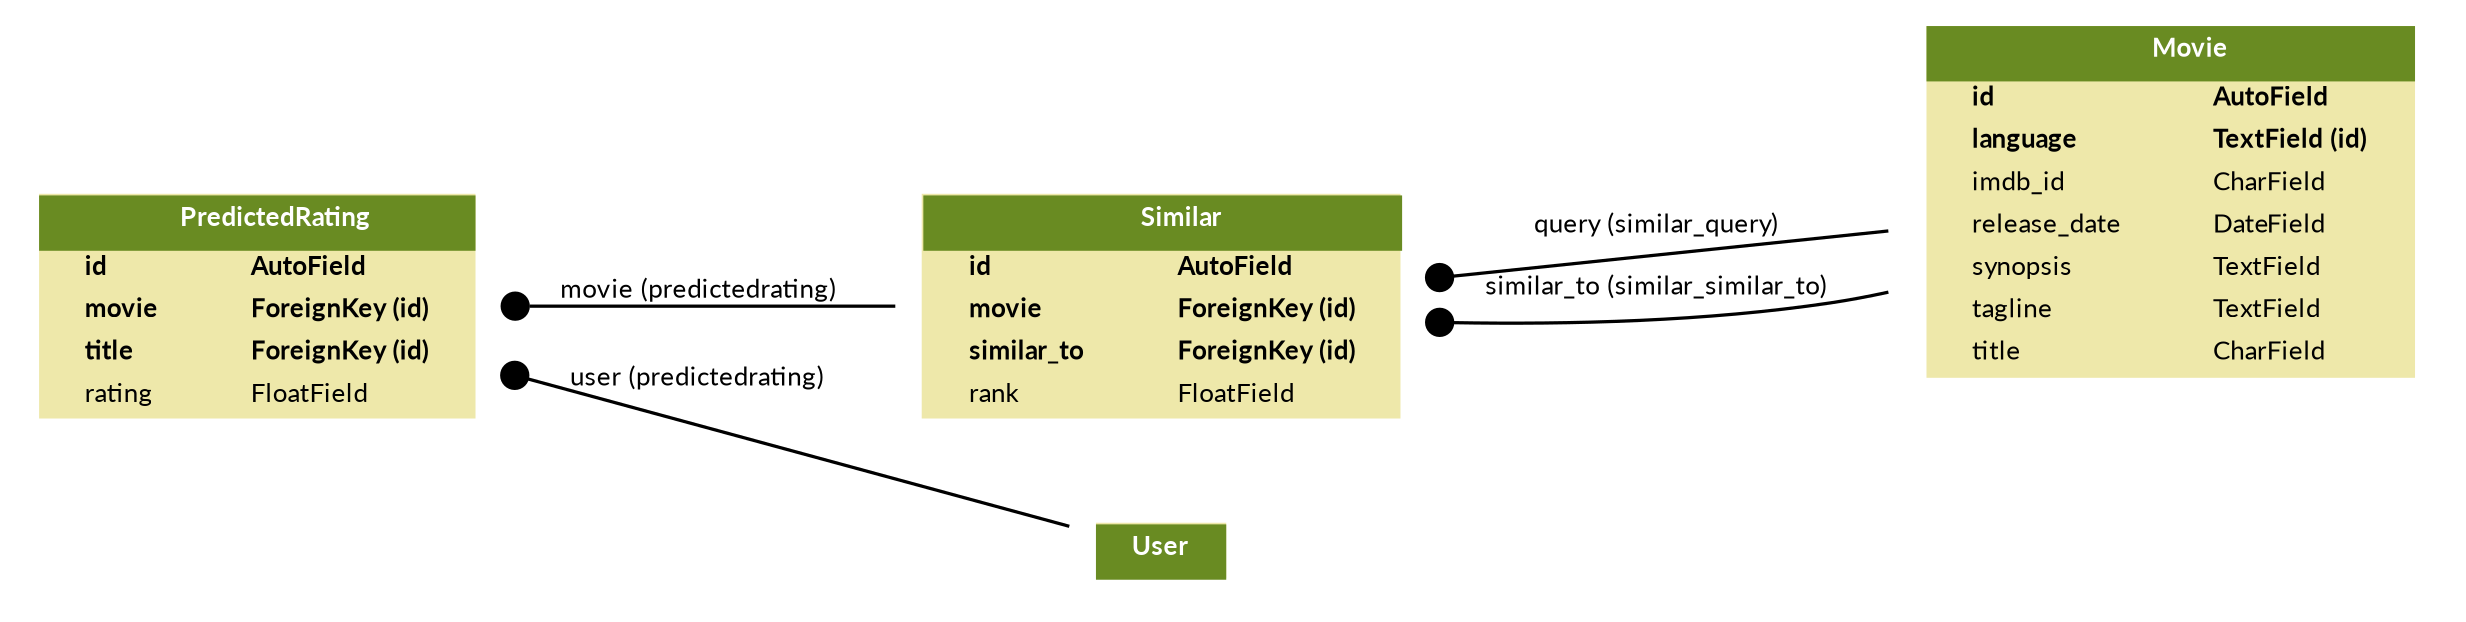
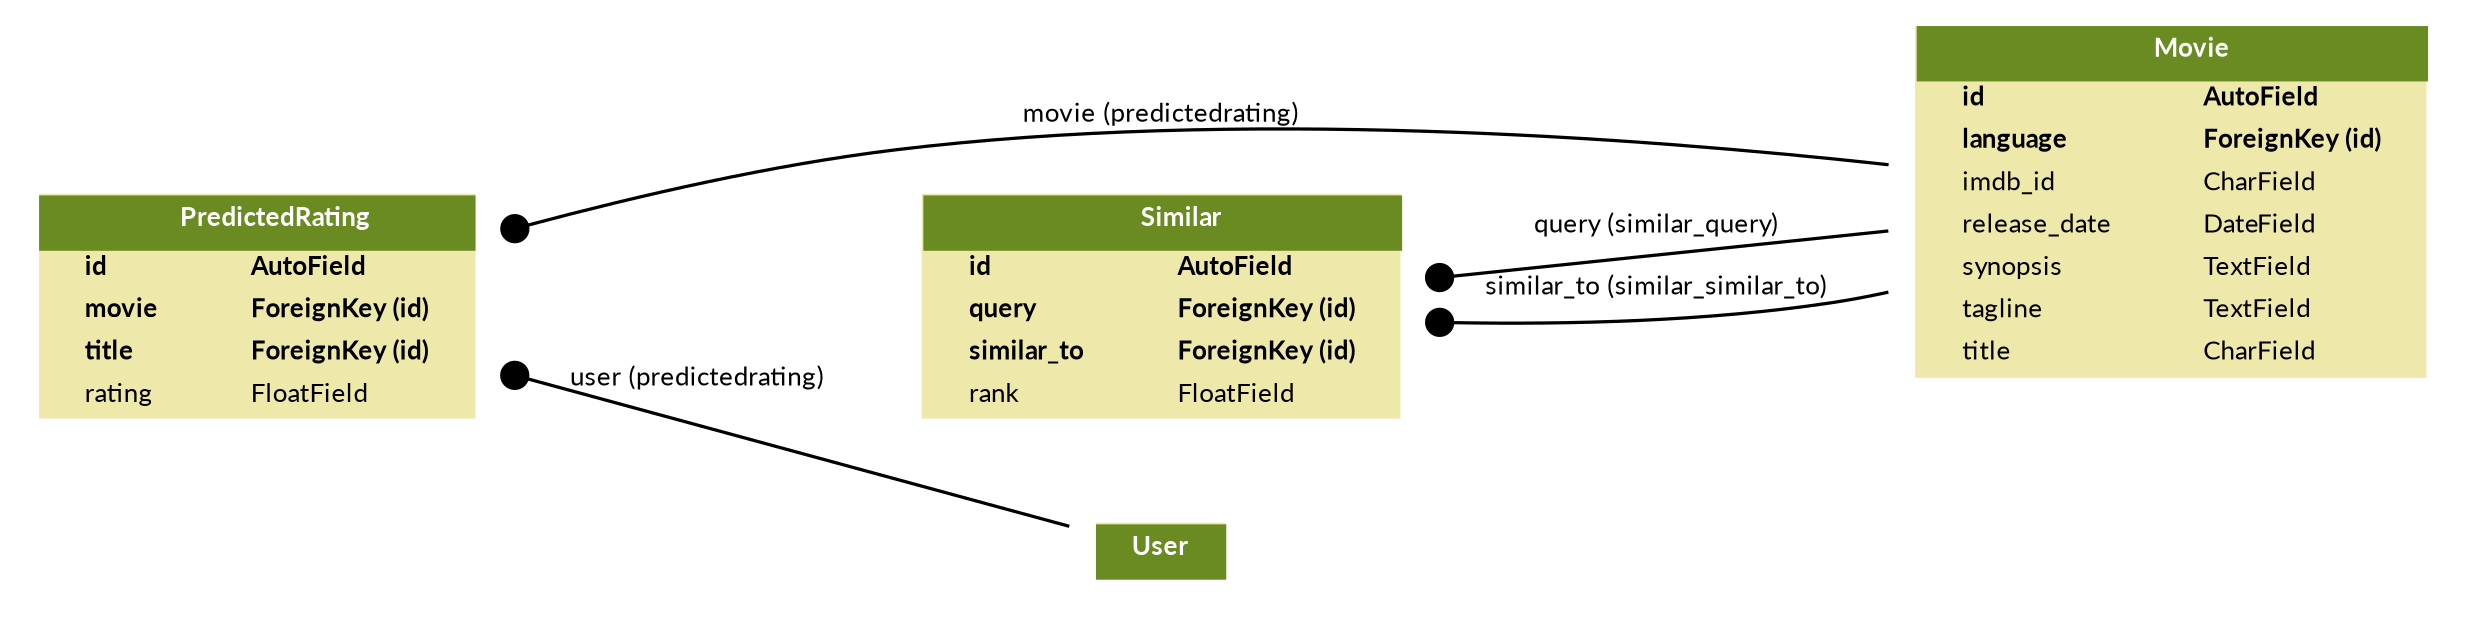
  digraph {
    fontname=Lato
    fontsize=8
    rankdir=LR
    splines=true
    node [fontname=Lato fontsize=8 shape=plaintext]
    edge [arrowhead=none arrowtail=dot dir=both fontname=Lato fontsize=8]
-   n1 [label=<     <TABLE BGCOLOR="palegoldenrod" BORDER="0" CELLBORDER="0" CELLSPACING="0">     <TR><TD COLSPAN="2" CELLPADDING="4" ALIGN="CENTER" BGCOLOR="olivedrab4">     <FONT FACE="Lato Bold" COLOR="white">     Movie     </FONT></TD></TR>        <TR><TD ALIGN="LEFT" BORDER="0">     <FONT FACE="Lato Bold">id</FONT>     </TD><TD ALIGN="LEFT">     <FONT FACE="Lato Bold">AutoField</FONT>     </TD></TR>        <TR><TD ALIGN="LEFT" BORDER="0">     <FONT FACE="Lato Bold">language</FONT>     </TD><TD ALIGN="LEFT">     <FONT FACE="Lato Bold">TextField (id)</FONT>     </TD></TR>        <TR><TD ALIGN="LEFT" BORDER="0">     <FONT FACE="Lato ">imdb_id</FONT>     </TD><TD ALIGN="LEFT">     <FONT FACE="Lato ">CharField</FONT>     </TD></TR>        <TR><TD ALIGN="LEFT" BORDER="0">     <FONT FACE="Lato ">release_date</FONT>     </TD><TD ALIGN="LEFT">     <FONT FACE="Lato ">DateField</FONT>     </TD></TR>        <TR><TD ALIGN="LEFT" BORDER="0">     <FONT FACE="Lato ">synopsis</FONT>     </TD><TD ALIGN="LEFT">     <FONT FACE="Lato ">TextField</FONT>     </TD></TR>        <TR><TD ALIGN="LEFT" BORDER="0">     <FONT FACE="Lato ">tagline</FONT>     </TD><TD ALIGN="LEFT">     <FONT FACE="Lato ">TextField</FONT>     </TD></TR>        <TR><TD ALIGN="LEFT" BORDER="0">     <FONT FACE="Lato ">title</FONT>     </TD><TD ALIGN="LEFT">     <FONT FACE="Lato ">CharField</FONT>     </TD></TR>        </TABLE>     >]
-   n2 [label=<     <TABLE BGCOLOR="palegoldenrod" BORDER="0" CELLBORDER="0" CELLSPACING="0">     <TR><TD COLSPAN="2" CELLPADDING="4" ALIGN="CENTER" BGCOLOR="olivedrab4">     <FONT FACE="Lato Bold" COLOR="white">     Similar     </FONT></TD></TR>        <TR><TD ALIGN="LEFT" BORDER="0">     <FONT FACE="Lato Bold">id</FONT>     </TD><TD ALIGN="LEFT">     <FONT FACE="Lato Bold">AutoField</FONT>     </TD></TR>        <TR><TD ALIGN="LEFT" BORDER="0">     <FONT FACE="Lato Bold">movie</FONT>     </TD><TD ALIGN="LEFT">     <FONT FACE="Lato Bold">ForeignKey (id)</FONT>     </TD></TR>        <TR><TD ALIGN="LEFT" BORDER="0">     <FONT FACE="Lato Bold">similar_to</FONT>     </TD><TD ALIGN="LEFT">     <FONT FACE="Lato Bold">ForeignKey (id)</FONT>     </TD></TR>        <TR><TD ALIGN="LEFT" BORDER="0">     <FONT FACE="Lato ">rank</FONT>     </TD><TD ALIGN="LEFT">     <FONT FACE="Lato ">FloatField</FONT>     </TD></TR>        </TABLE>     >]
+   n1 [label=<     <TABLE BGCOLOR="palegoldenrod" BORDER="0" CELLBORDER="0" CELLSPACING="0">     <TR><TD COLSPAN="2" CELLPADDING="4" ALIGN="CENTER" BGCOLOR="olivedrab4">     <FONT FACE="Lato Bold" COLOR="white">     Movie     </FONT></TD></TR>        <TR><TD ALIGN="LEFT" BORDER="0">     <FONT FACE="Lato Bold">id</FONT>     </TD><TD ALIGN="LEFT">     <FONT FACE="Lato Bold">AutoField</FONT>     </TD></TR>        <TR><TD ALIGN="LEFT" BORDER="0">     <FONT FACE="Lato Bold">language</FONT>     </TD><TD ALIGN="LEFT">     <FONT FACE="Lato Bold">ForeignKey (id)</FONT>     </TD></TR>        <TR><TD ALIGN="LEFT" BORDER="0">     <FONT FACE="Lato ">imdb_id</FONT>     </TD><TD ALIGN="LEFT">     <FONT FACE="Lato ">CharField</FONT>     </TD></TR>        <TR><TD ALIGN="LEFT" BORDER="0">     <FONT FACE="Lato ">release_date</FONT>     </TD><TD ALIGN="LEFT">     <FONT FACE="Lato ">DateField</FONT>     </TD></TR>        <TR><TD ALIGN="LEFT" BORDER="0">     <FONT FACE="Lato ">synopsis</FONT>     </TD><TD ALIGN="LEFT">     <FONT FACE="Lato ">TextField</FONT>     </TD></TR>        <TR><TD ALIGN="LEFT" BORDER="0">     <FONT FACE="Lato ">tagline</FONT>     </TD><TD ALIGN="LEFT">     <FONT FACE="Lato ">TextField</FONT>     </TD></TR>        <TR><TD ALIGN="LEFT" BORDER="0">     <FONT FACE="Lato ">title</FONT>     </TD><TD ALIGN="LEFT">     <FONT FACE="Lato ">CharField</FONT>     </TD></TR>        </TABLE>     >]
+   n2 [label=<     <TABLE BGCOLOR="palegoldenrod" BORDER="0" CELLBORDER="0" CELLSPACING="0">     <TR><TD COLSPAN="2" CELLPADDING="4" ALIGN="CENTER" BGCOLOR="olivedrab4">     <FONT FACE="Lato Bold" COLOR="white">     Similar     </FONT></TD></TR>        <TR><TD ALIGN="LEFT" BORDER="0">     <FONT FACE="Lato Bold">id</FONT>     </TD><TD ALIGN="LEFT">     <FONT FACE="Lato Bold">AutoField</FONT>     </TD></TR>        <TR><TD ALIGN="LEFT" BORDER="0">     <FONT FACE="Lato Bold">query</FONT>     </TD><TD ALIGN="LEFT">     <FONT FACE="Lato Bold">ForeignKey (id)</FONT>     </TD></TR>        <TR><TD ALIGN="LEFT" BORDER="0">     <FONT FACE="Lato Bold">similar_to</FONT>     </TD><TD ALIGN="LEFT">     <FONT FACE="Lato Bold">ForeignKey (id)</FONT>     </TD></TR>        <TR><TD ALIGN="LEFT" BORDER="0">     <FONT FACE="Lato ">rank</FONT>     </TD><TD ALIGN="LEFT">     <FONT FACE="Lato ">FloatField</FONT>     </TD></TR>        </TABLE>     >]
    n3 [label=<     <TABLE BGCOLOR="palegoldenrod" BORDER="0" CELLBORDER="0" CELLSPACING="0">     <TR><TD COLSPAN="2" CELLPADDING="4" ALIGN="CENTER" BGCOLOR="olivedrab4">     <FONT FACE="Lato Bold" COLOR="white">     PredictedRating     </FONT></TD></TR>        <TR><TD ALIGN="LEFT" BORDER="0">     <FONT FACE="Lato Bold">id</FONT>     </TD><TD ALIGN="LEFT">     <FONT FACE="Lato Bold">AutoField</FONT>     </TD></TR>        <TR><TD ALIGN="LEFT" BORDER="0">     <FONT FACE="Lato Bold">movie</FONT>     </TD><TD ALIGN="LEFT">     <FONT FACE="Lato Bold">ForeignKey (id)</FONT>     </TD></TR>        <TR><TD ALIGN="LEFT" BORDER="0">     <FONT FACE="Lato Bold">title</FONT>     </TD><TD ALIGN="LEFT">     <FONT FACE="Lato Bold">ForeignKey (id)</FONT>     </TD></TR>        <TR><TD ALIGN="LEFT" BORDER="0">     <FONT FACE="Lato ">rating</FONT>     </TD><TD ALIGN="LEFT">     <FONT FACE="Lato ">FloatField</FONT>     </TD></TR>        </TABLE>     >]
    n4 [label=<   <TABLE BGCOLOR="palegoldenrod" BORDER="0" CELLBORDER="0" CELLSPACING="0">   <TR><TD COLSPAN="2" CELLPADDING="4" ALIGN="CENTER" BGCOLOR="olivedrab4">   <FONT FACE="Lato Bold" COLOR="white">User</FONT>   </TD></TR>   </TABLE>   >]
    n2 -> n1 [label="query (similar_query)"]
    n2 -> n1 [label="similar_to (similar_similar_to)"]
-   n3 -> n2 [label="movie (predictedrating)"]
+   n3 -> n1 [label="movie (predictedrating)"]
    n3 -> n4 [label="user (predictedrating)"]
  }
